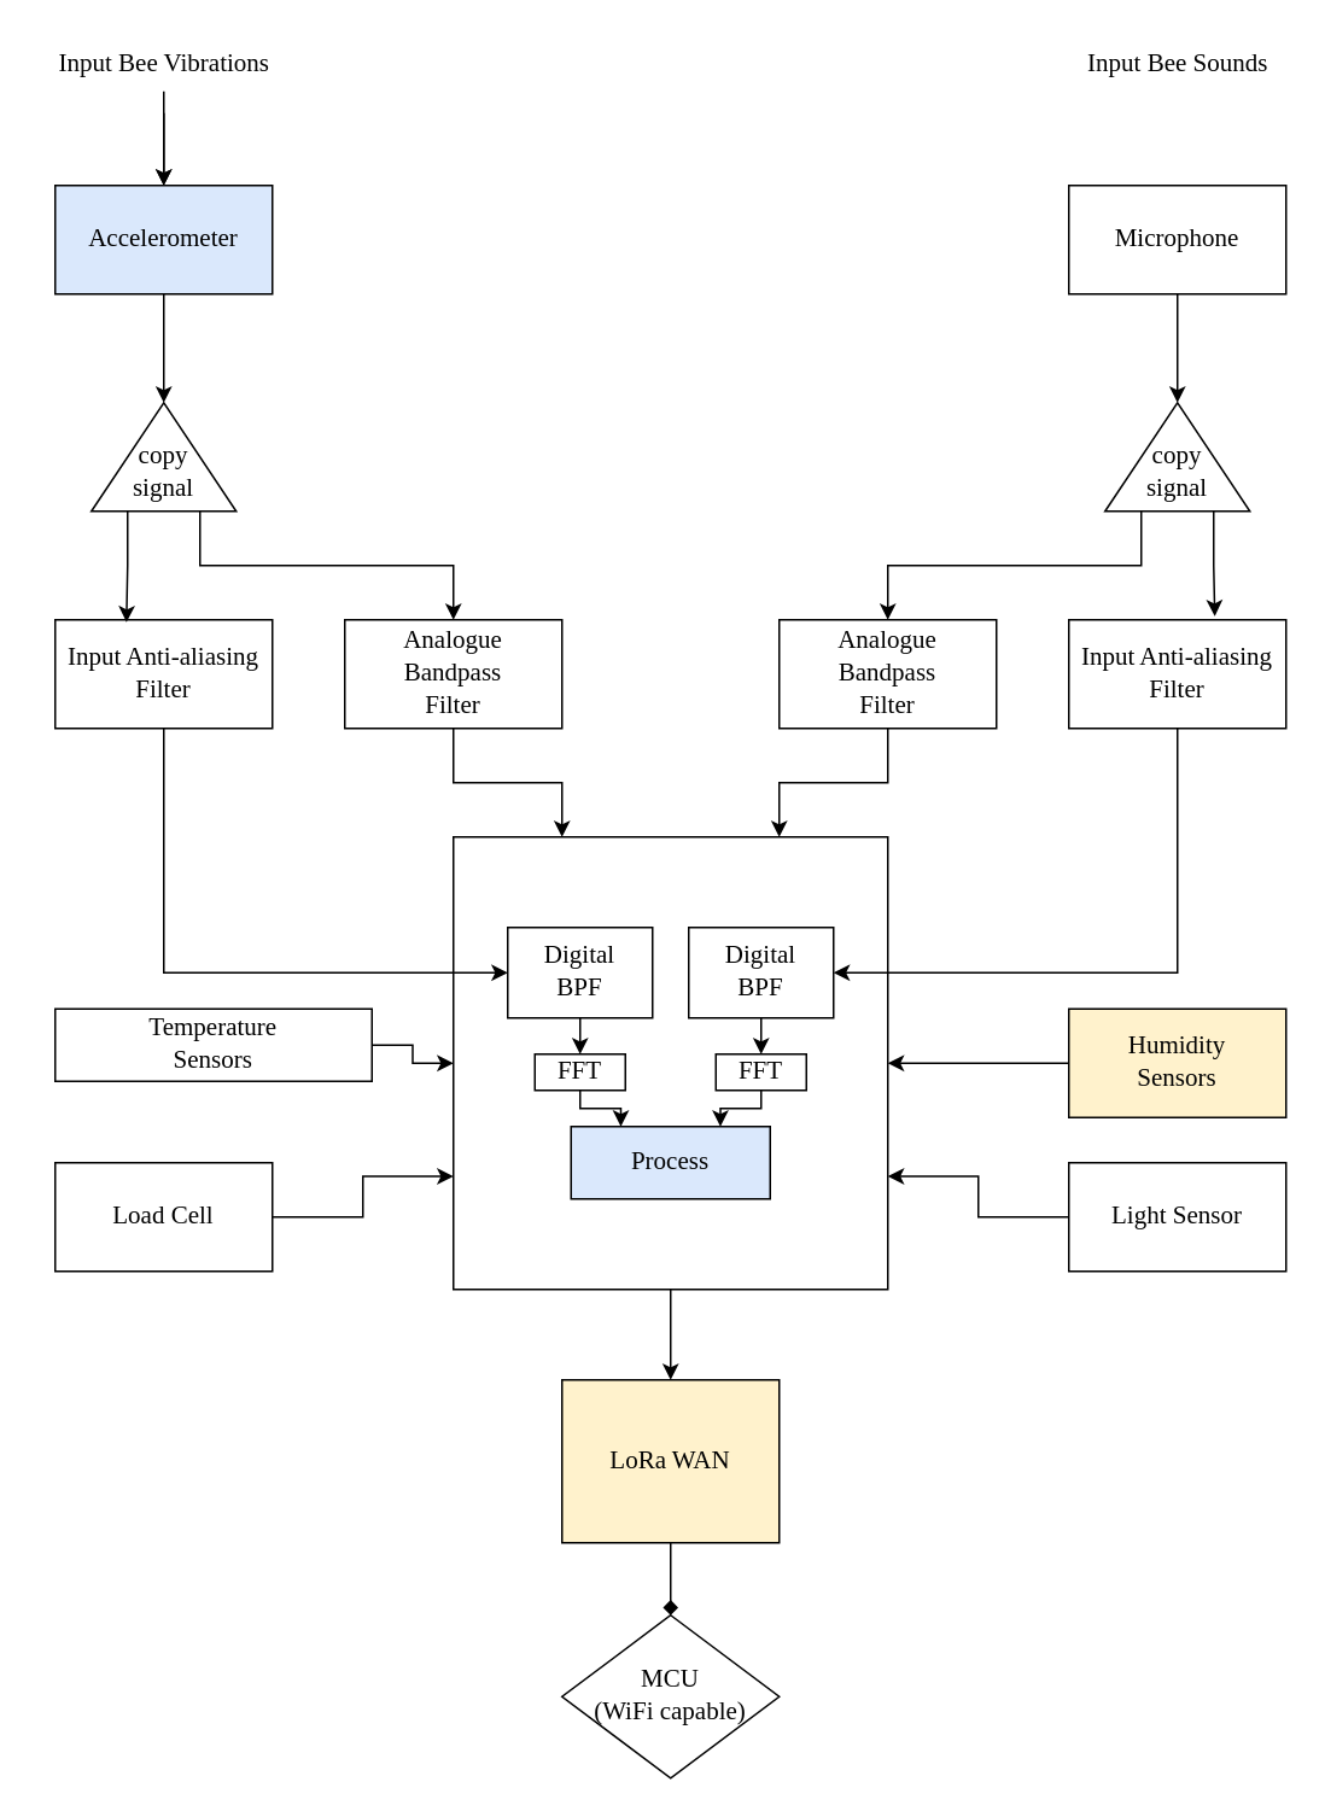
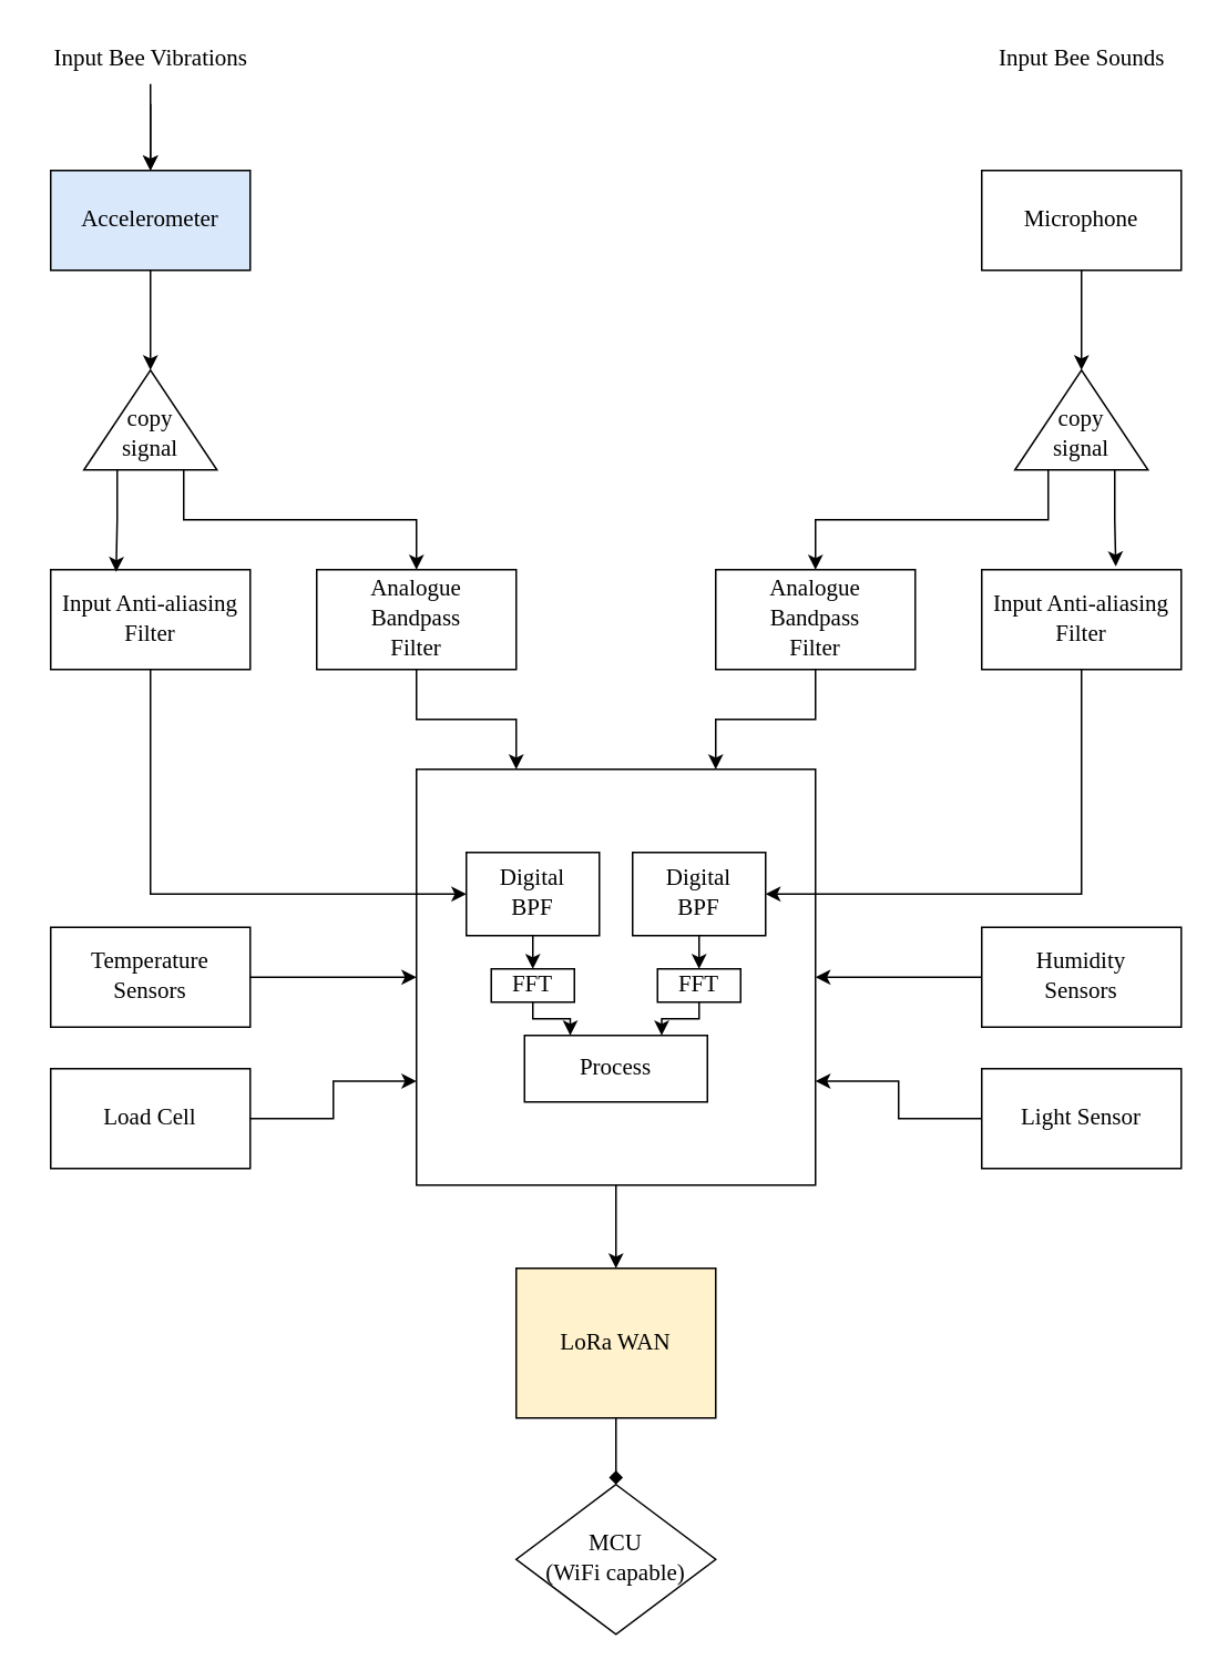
  <mxCell id="0" />
  <mxCell id="1" parent="0" />
  <mxCell id="2" style="edgeStyle=orthogonalEdgeStyle;rounded=0;orthogonalLoop=1;jettySize=auto;html=1;exitX=0.5;exitY=1;exitDx=0;exitDy=0;entryX=1;entryY=0.5;entryDx=0;entryDy=0;" edge="1" parent="1" source="3" target="7"><mxGeometry relative="1" as="geometry" /></mxCell>
  <mxCell id="3" value="&lt;font style=&quot;font-size: 14px;&quot; face=&quot;Times New Roman&quot;&gt;Accelerometer&lt;/font&gt;" style="whiteSpace=wrap;html=1;fillColor=#dae8fc;" vertex="1" parent="1"><mxGeometry x="30" y="102" width="120" height="60" as="geometry" /></mxCell>
  <mxCell id="4" style="edgeStyle=orthogonalEdgeStyle;rounded=0;orthogonalLoop=1;jettySize=auto;html=1;exitX=0.5;exitY=1;exitDx=0;exitDy=0;entryX=1;entryY=0.5;entryDx=0;entryDy=0;" edge="1" parent="1" source="5" target="9"><mxGeometry relative="1" as="geometry" /></mxCell>
  <mxCell id="5" value="&lt;font style=&quot;font-size: 14px;&quot; face=&quot;Times New Roman&quot;&gt;Microphone&lt;/font&gt;" style="whiteSpace=wrap;html=1;" vertex="1" parent="1"><mxGeometry x="590" y="102" width="120" height="60" as="geometry" /></mxCell>
  <mxCell id="6" style="edgeStyle=orthogonalEdgeStyle;rounded=0;orthogonalLoop=1;jettySize=auto;html=1;exitX=0;exitY=0.75;exitDx=0;exitDy=0;entryX=0.5;entryY=0;entryDx=0;entryDy=0;" edge="1" parent="1" source="7" target="15"><mxGeometry relative="1" as="geometry" /></mxCell>
  <mxCell id="7" value="&lt;div style=&quot;font-size: 14px;&quot;&gt;&lt;font style=&quot;font-size: 14px;&quot; face=&quot;Times New Roman&quot;&gt;&lt;br&gt;&lt;/font&gt;&lt;/div&gt;&lt;font style=&quot;font-size: 14px;&quot; face=&quot;jL03fJ3ng_61RlQcbXrk&quot;&gt;copy&lt;/font&gt;&lt;div style=&quot;font-size: 14px;&quot;&gt;&lt;font style=&quot;font-size: 14px;&quot; face=&quot;jL03fJ3ng_61RlQcbXrk&quot;&gt;signal&lt;/font&gt;&lt;/div&gt;" style="triangle;whiteSpace=wrap;html=1;direction=north;" vertex="1" parent="1"><mxGeometry x="50" y="222" width="80" height="60" as="geometry" /></mxCell>
  <mxCell id="8" style="edgeStyle=orthogonalEdgeStyle;rounded=0;orthogonalLoop=1;jettySize=auto;html=1;exitX=0;exitY=0.25;exitDx=0;exitDy=0;entryX=0.5;entryY=0;entryDx=0;entryDy=0;" edge="1" parent="1" source="9" target="17"><mxGeometry relative="1" as="geometry"><mxPoint x="630" y="302" as="targetPoint" /></mxGeometry></mxCell>
  <mxCell id="9" value="&lt;div style=&quot;font-size: 14px;&quot;&gt;&lt;font style=&quot;font-size: 14px;&quot; face=&quot;Times New Roman&quot;&gt;&lt;br&gt;&lt;/font&gt;&lt;/div&gt;&lt;font style=&quot;font-size: 14px;&quot; face=&quot;XyUmuy1aIp9oYJ9tW8Yz&quot;&gt;copy&lt;/font&gt;&lt;div style=&quot;font-size: 14px;&quot;&gt;&lt;font style=&quot;font-size: 14px;&quot; face=&quot;XyUmuy1aIp9oYJ9tW8Yz&quot;&gt;signal&lt;/font&gt;&lt;/div&gt;" style="triangle;whiteSpace=wrap;html=1;direction=north;" vertex="1" parent="1"><mxGeometry x="610" y="222" width="80" height="60" as="geometry" /></mxCell>
  <mxCell id="10" value="&lt;font style=&quot;font-size: 14px;&quot; face=&quot;Times New Roman&quot;&gt;Input Anti-aliasing&lt;/font&gt;&lt;div style=&quot;font-size: 14px;&quot;&gt;&lt;font style=&quot;font-size: 14px;&quot; face=&quot;lTDGk1eCLMmDKs5mCiXz&quot;&gt;Filter&lt;/font&gt;&lt;/div&gt;" style="whiteSpace=wrap;html=1;" vertex="1" parent="1"><mxGeometry x="30" y="342" width="120" height="60" as="geometry" /></mxCell>
  <mxCell id="11" value="&lt;font style=&quot;font-size: 14px;&quot; face=&quot;Times New Roman&quot;&gt;Input Anti-aliasing&lt;/font&gt;&lt;div style=&quot;font-size: 14px;&quot;&gt;&lt;font face=&quot;lTDGk1eCLMmDKs5mCiXz&quot;&gt;Filter&lt;/font&gt;&lt;/div&gt;" style="whiteSpace=wrap;html=1;" vertex="1" parent="1"><mxGeometry x="590" y="342" width="120" height="60" as="geometry" /></mxCell>
  <mxCell id="12" style="edgeStyle=orthogonalEdgeStyle;rounded=0;orthogonalLoop=1;jettySize=auto;html=1;exitX=0.5;exitY=1;exitDx=0;exitDy=0;entryX=0.5;entryY=0;entryDx=0;entryDy=0;" edge="1" parent="1" source="13" target="40"><mxGeometry relative="1" as="geometry" /></mxCell>
  <mxCell id="13" value="" style="whiteSpace=wrap;html=1;" vertex="1" parent="1"><mxGeometry x="250" y="462" width="240" height="250" as="geometry" /></mxCell>
  <mxCell id="14" style="edgeStyle=orthogonalEdgeStyle;rounded=0;orthogonalLoop=1;jettySize=auto;html=1;exitX=0.5;exitY=1;exitDx=0;exitDy=0;entryX=0.25;entryY=0;entryDx=0;entryDy=0;" edge="1" parent="1" source="15" target="13"><mxGeometry relative="1" as="geometry" /></mxCell>
  <mxCell id="15" value="&lt;font style=&quot;font-size: 14px;&quot; face=&quot;Times New Roman&quot;&gt;Analogue&lt;/font&gt;&lt;div style=&quot;font-size: 14px;&quot;&gt;&lt;font face=&quot;Times New Roman&quot;&gt;Bandpass&lt;/font&gt;&lt;/div&gt;&lt;div style=&quot;font-size: 14px;&quot;&gt;&lt;font face=&quot;Times New Roman&quot;&gt;Filter&lt;/font&gt;&lt;/div&gt;" style="whiteSpace=wrap;html=1;" vertex="1" parent="1"><mxGeometry x="190" y="342" width="120" height="60" as="geometry" /></mxCell>
  <mxCell id="16" style="edgeStyle=orthogonalEdgeStyle;rounded=0;orthogonalLoop=1;jettySize=auto;html=1;exitX=0.5;exitY=1;exitDx=0;exitDy=0;entryX=0.75;entryY=0;entryDx=0;entryDy=0;" edge="1" parent="1" source="17" target="13"><mxGeometry relative="1" as="geometry" /></mxCell>
  <mxCell id="17" value="&lt;font style=&quot;font-size: 14px;&quot; face=&quot;Times New Roman&quot;&gt;Analogue&lt;/font&gt;&lt;div style=&quot;font-size: 14px;&quot;&gt;&lt;font style=&quot;font-size: 14px;&quot; face=&quot;Times New Roman&quot;&gt;Bandpass&lt;/font&gt;&lt;/div&gt;&lt;div style=&quot;font-size: 14px;&quot;&gt;&lt;font style=&quot;font-size: 14px;&quot; face=&quot;Times New Roman&quot;&gt;Filter&lt;/font&gt;&lt;/div&gt;" style="whiteSpace=wrap;html=1;" vertex="1" parent="1"><mxGeometry x="430" y="342" width="120" height="60" as="geometry" /></mxCell>
  <mxCell id="18" value="" style="edgeStyle=orthogonalEdgeStyle;rounded=0;orthogonalLoop=1;jettySize=auto;html=1;" edge="1" parent="1" source="19" target="3"><mxGeometry relative="1" as="geometry" /></mxCell>
  <mxCell id="19" value="&lt;font style=&quot;font-size: 14px;&quot; face=&quot;Times New Roman&quot;&gt;Input Bee Vibrations&lt;/font&gt;" style="text;html=1;align=center;verticalAlign=middle;resizable=0;points=[];autosize=1;strokeColor=none;fillColor=none;" vertex="1" parent="1"><mxGeometry x="20" y="20" width="140" height="30" as="geometry" /></mxCell>
  <mxCell id="20" value="&lt;font style=&quot;font-size: 14px;&quot; face=&quot;Times New Roman&quot;&gt;Input Bee Sounds&lt;/font&gt;" style="text;html=1;align=center;verticalAlign=middle;resizable=0;points=[];autosize=1;strokeColor=none;fillColor=none;" vertex="1" parent="1"><mxGeometry x="590" y="20" width="120" height="30" as="geometry" /></mxCell>
  <mxCell id="21" value="" style="endArrow=classic;html=1;rounded=0;entryX=0.5;entryY=0;entryDx=0;entryDy=0;" edge="1" parent="1" target="3"><mxGeometry width="50" height="50" relative="1" as="geometry"><mxPoint x="90" y="62" as="sourcePoint" /><mxPoint x="510" y="502" as="targetPoint" /></mxGeometry></mxCell>
  <mxCell id="22" style="edgeStyle=orthogonalEdgeStyle;rounded=0;orthogonalLoop=1;jettySize=auto;html=1;exitX=0;exitY=0.75;exitDx=0;exitDy=0;entryX=0.672;entryY=-0.033;entryDx=0;entryDy=0;entryPerimeter=0;" edge="1" parent="1" source="9" target="11"><mxGeometry relative="1" as="geometry" /></mxCell>
  <mxCell id="23" style="edgeStyle=orthogonalEdgeStyle;rounded=0;orthogonalLoop=1;jettySize=auto;html=1;exitX=0;exitY=0.25;exitDx=0;exitDy=0;entryX=0.328;entryY=0.022;entryDx=0;entryDy=0;entryPerimeter=0;" edge="1" parent="1" source="7" target="10"><mxGeometry relative="1" as="geometry" /></mxCell>
  <mxCell id="24" style="edgeStyle=orthogonalEdgeStyle;rounded=0;orthogonalLoop=1;jettySize=auto;html=1;exitX=0.5;exitY=1;exitDx=0;exitDy=0;entryX=0.5;entryY=0;entryDx=0;entryDy=0;" edge="1" parent="1" source="25" target="29"><mxGeometry relative="1" as="geometry" /></mxCell>
  <mxCell id="25" value="&lt;font style=&quot;font-size: 14px;&quot; face=&quot;Times New Roman&quot;&gt;Digital&lt;/font&gt;&lt;div style=&quot;font-size: 14px;&quot;&gt;&lt;font style=&quot;font-size: 14px;&quot; face=&quot;cwAcvNJ4TQ48M1AqgvH9&quot;&gt;BPF&lt;/font&gt;&lt;/div&gt;" style="whiteSpace=wrap;html=1;" vertex="1" parent="1"><mxGeometry x="280" y="512" width="80" height="50" as="geometry" /></mxCell>
  <mxCell id="26" style="edgeStyle=orthogonalEdgeStyle;rounded=0;orthogonalLoop=1;jettySize=auto;html=1;exitX=0.5;exitY=1;exitDx=0;exitDy=0;entryX=0.5;entryY=0;entryDx=0;entryDy=0;" edge="1" parent="1" source="27" target="31"><mxGeometry relative="1" as="geometry" /></mxCell>
  <mxCell id="27" value="&lt;font style=&quot;font-size: 14px;&quot; face=&quot;Times New Roman&quot;&gt;Digital&lt;/font&gt;&lt;div style=&quot;font-size: 14px;&quot;&gt;&lt;font style=&quot;font-size: 14px;&quot; face=&quot;dWgHkMYXXi90JTZZvwNM&quot;&gt;BPF&lt;/font&gt;&lt;/div&gt;" style="whiteSpace=wrap;html=1;" vertex="1" parent="1"><mxGeometry x="380" y="512" width="80" height="50" as="geometry" /></mxCell>
  <mxCell id="28" style="edgeStyle=orthogonalEdgeStyle;rounded=0;orthogonalLoop=1;jettySize=auto;html=1;exitX=0.5;exitY=1;exitDx=0;exitDy=0;entryX=0.25;entryY=0;entryDx=0;entryDy=0;" edge="1" parent="1" source="29" target="32"><mxGeometry relative="1" as="geometry"><Array as="points"><mxPoint x="320" y="612" /><mxPoint x="343" y="612" /></Array></mxGeometry></mxCell>
  <mxCell id="29" value="&lt;font style=&quot;font-size: 14px;&quot; face=&quot;Times New Roman&quot;&gt;FFT&lt;/font&gt;" style="whiteSpace=wrap;html=1;" vertex="1" parent="1"><mxGeometry x="295" y="582" width="50" height="20" as="geometry" /></mxCell>
  <mxCell id="30" style="edgeStyle=orthogonalEdgeStyle;rounded=0;orthogonalLoop=1;jettySize=auto;html=1;exitX=0.5;exitY=1;exitDx=0;exitDy=0;entryX=0.75;entryY=0;entryDx=0;entryDy=0;" edge="1" parent="1" source="31" target="32"><mxGeometry relative="1" as="geometry"><Array as="points"><mxPoint x="420" y="612" /><mxPoint x="398" y="612" /></Array></mxGeometry></mxCell>
  <mxCell id="31" value="&lt;font style=&quot;font-size: 14px;&quot; face=&quot;Times New Roman&quot;&gt;FFT&lt;/font&gt;" style="whiteSpace=wrap;html=1;" vertex="1" parent="1"><mxGeometry x="395" y="582" width="50" height="20" as="geometry" /></mxCell>
- <mxCell id="32" value="&lt;font style=&quot;font-size: 14px;&quot; face=&quot;Times New Roman&quot;&gt;Process&lt;/font&gt;" style="whiteSpace=wrap;html=1;fillColor=#dae8fc;" vertex="1" parent="1"><mxGeometry x="315" y="622" width="110" height="40" as="geometry" /></mxCell>
+ <mxCell id="32" value="&lt;font style=&quot;font-size: 14px;&quot; face=&quot;Times New Roman&quot;&gt;Process&lt;/font&gt;" style="whiteSpace=wrap;html=1;" vertex="1" parent="1"><mxGeometry x="315" y="622" width="110" height="40" as="geometry" /></mxCell>
  <mxCell id="33" style="edgeStyle=orthogonalEdgeStyle;rounded=0;orthogonalLoop=1;jettySize=auto;html=1;exitX=0.5;exitY=1;exitDx=0;exitDy=0;entryX=0;entryY=0.5;entryDx=0;entryDy=0;" edge="1" parent="1" source="10" target="25"><mxGeometry relative="1" as="geometry" /></mxCell>
  <mxCell id="34" style="edgeStyle=orthogonalEdgeStyle;rounded=0;orthogonalLoop=1;jettySize=auto;html=1;exitX=0.5;exitY=1;exitDx=0;exitDy=0;entryX=1;entryY=0.5;entryDx=0;entryDy=0;" edge="1" parent="1" source="11" target="27"><mxGeometry relative="1" as="geometry" /></mxCell>
  <mxCell id="35" style="edgeStyle=orthogonalEdgeStyle;rounded=0;orthogonalLoop=1;jettySize=auto;html=1;exitX=1;exitY=0.5;exitDx=0;exitDy=0;entryX=0;entryY=0.5;entryDx=0;entryDy=0;" edge="1" parent="1" source="36" target="13"><mxGeometry relative="1" as="geometry" /></mxCell>
- <mxCell id="36" value="&lt;font style=&quot;font-size: 14px;&quot; face=&quot;Times New Roman&quot;&gt;Temperature&lt;/font&gt;&lt;div style=&quot;font-size: 14px;&quot;&gt;&lt;font style=&quot;font-size: 14px;&quot; face=&quot;aMQIDSs4MO4cSh3Q_YIG&quot;&gt;Sensors&lt;/font&gt;&lt;/div&gt;" style="whiteSpace=wrap;html=1;" vertex="1" parent="1"><mxGeometry x="30" y="557" width="175" height="40" as="geometry" /></mxCell>
+ <mxCell id="36" value="&lt;font style=&quot;font-size: 14px;&quot; face=&quot;Times New Roman&quot;&gt;Temperature&lt;/font&gt;&lt;div style=&quot;font-size: 14px;&quot;&gt;&lt;font style=&quot;font-size: 14px;&quot; face=&quot;aMQIDSs4MO4cSh3Q_YIG&quot;&gt;Sensors&lt;/font&gt;&lt;/div&gt;" style="whiteSpace=wrap;html=1;" vertex="1" parent="1"><mxGeometry x="30" y="557" width="120" height="60" as="geometry" /></mxCell>
  <mxCell id="37" style="edgeStyle=orthogonalEdgeStyle;rounded=0;orthogonalLoop=1;jettySize=auto;html=1;exitX=0;exitY=0.5;exitDx=0;exitDy=0;entryX=1;entryY=0.5;entryDx=0;entryDy=0;" edge="1" parent="1" source="38" target="13"><mxGeometry relative="1" as="geometry" /></mxCell>
- <mxCell id="38" value="&lt;font face=&quot;Times New Roman&quot;&gt;&lt;span style=&quot;font-size: 14px;&quot;&gt;Humidity&lt;/span&gt;&lt;/font&gt;&lt;br&gt;&lt;div style=&quot;font-size: 14px;&quot;&gt;&lt;font style=&quot;font-size: 14px;&quot; face=&quot;Times New Roman&quot;&gt;Sensors&lt;/font&gt;&lt;/div&gt;" style="whiteSpace=wrap;html=1;fillColor=#fff2cc;" vertex="1" parent="1"><mxGeometry x="590" y="557" width="120" height="60" as="geometry" /></mxCell>
+ <mxCell id="38" value="&lt;font face=&quot;Times New Roman&quot;&gt;&lt;span style=&quot;font-size: 14px;&quot;&gt;Humidity&lt;/span&gt;&lt;/font&gt;&lt;br&gt;&lt;div style=&quot;font-size: 14px;&quot;&gt;&lt;font style=&quot;font-size: 14px;&quot; face=&quot;Times New Roman&quot;&gt;Sensors&lt;/font&gt;&lt;/div&gt;" style="whiteSpace=wrap;html=1;" vertex="1" parent="1"><mxGeometry x="590" y="557" width="120" height="60" as="geometry" /></mxCell>
  <mxCell id="39" style="edgeStyle=orthogonalEdgeStyle;rounded=0;orthogonalLoop=1;jettySize=auto;html=1;exitX=0.5;exitY=1;exitDx=0;exitDy=0;endArrow=diamond;" edge="1" parent="1" source="40" target="41"><mxGeometry relative="1" as="geometry" /></mxCell>
  <mxCell id="40" value="&lt;font style=&quot;font-size: 14px;&quot; face=&quot;Times New Roman&quot;&gt;LoRa WAN&lt;/font&gt;" style="whiteSpace=wrap;html=1;fillColor=#fff2cc;" vertex="1" parent="1"><mxGeometry x="310" y="762" width="120" height="90" as="geometry" /></mxCell>
  <mxCell id="41" value="&lt;font style=&quot;font-size: 14px;&quot; face=&quot;Times New Roman&quot;&gt;MCU&lt;/font&gt;&lt;div style=&quot;font-size: 14px;&quot;&gt;&lt;font style=&quot;font-size: 14px;&quot; face=&quot;Times New Roman&quot;&gt;(WiFi capable)&lt;/font&gt;&lt;/div&gt;" style="rhombus;whiteSpace=wrap;html=1;" vertex="1" parent="1"><mxGeometry x="310" y="892" width="120" height="90" as="geometry" /></mxCell>
  <mxCell id="42" style="edgeStyle=orthogonalEdgeStyle;rounded=0;orthogonalLoop=1;jettySize=auto;html=1;exitX=1;exitY=0.5;exitDx=0;exitDy=0;entryX=0;entryY=0.75;entryDx=0;entryDy=0;" edge="1" parent="1" source="43" target="13"><mxGeometry relative="1" as="geometry" /></mxCell>
  <mxCell id="43" value="&lt;font style=&quot;font-size: 14px;&quot; face=&quot;Times New Roman&quot;&gt;Load Cell&lt;/font&gt;" style="whiteSpace=wrap;html=1;" vertex="1" parent="1"><mxGeometry x="30" y="642" width="120" height="60" as="geometry" /></mxCell>
  <mxCell id="44" style="edgeStyle=orthogonalEdgeStyle;rounded=0;orthogonalLoop=1;jettySize=auto;html=1;exitX=0;exitY=0.5;exitDx=0;exitDy=0;entryX=1;entryY=0.75;entryDx=0;entryDy=0;" edge="1" parent="1" source="45" target="13"><mxGeometry relative="1" as="geometry" /></mxCell>
  <mxCell id="45" value="&lt;font style=&quot;font-size: 14px;&quot; face=&quot;Times New Roman&quot;&gt;Light Sensor&lt;/font&gt;" style="whiteSpace=wrap;html=1;" vertex="1" parent="1"><mxGeometry x="590" y="642" width="120" height="60" as="geometry" /></mxCell>
